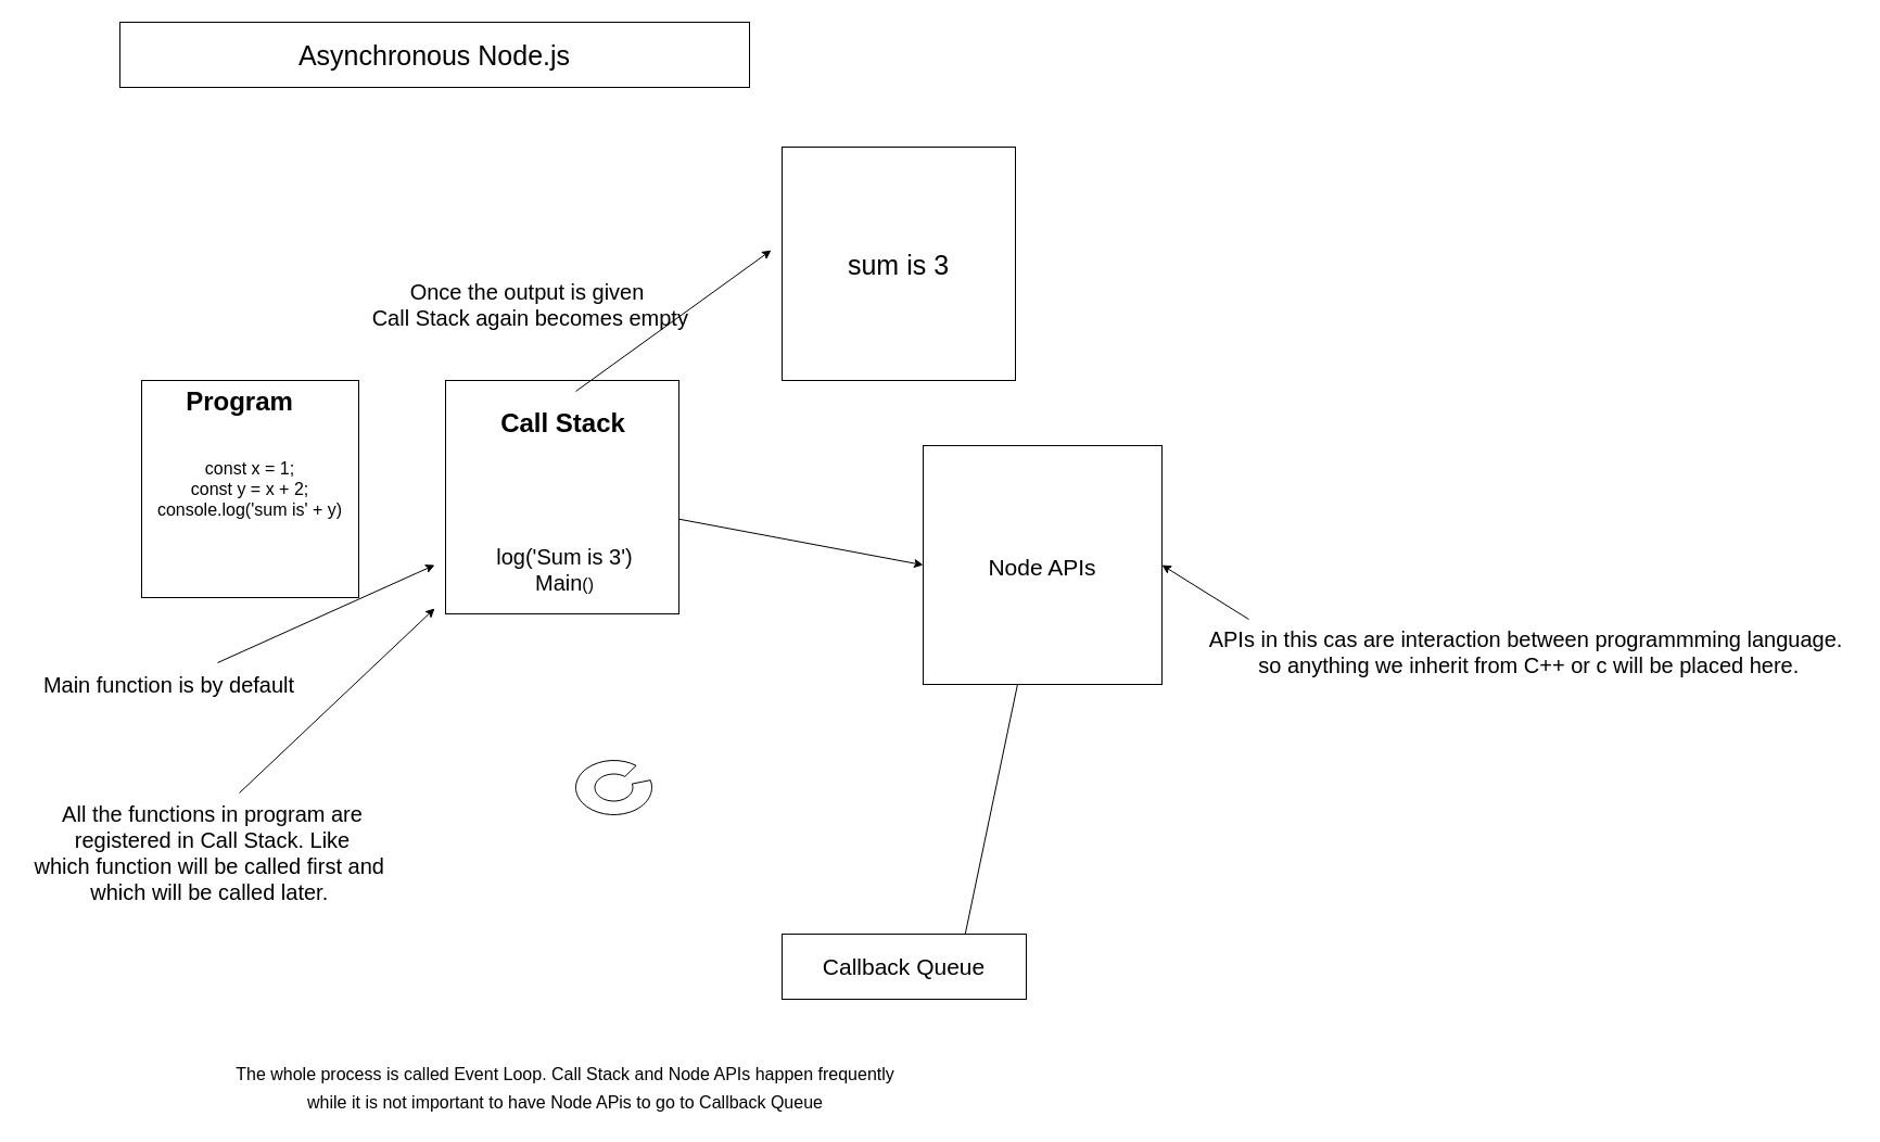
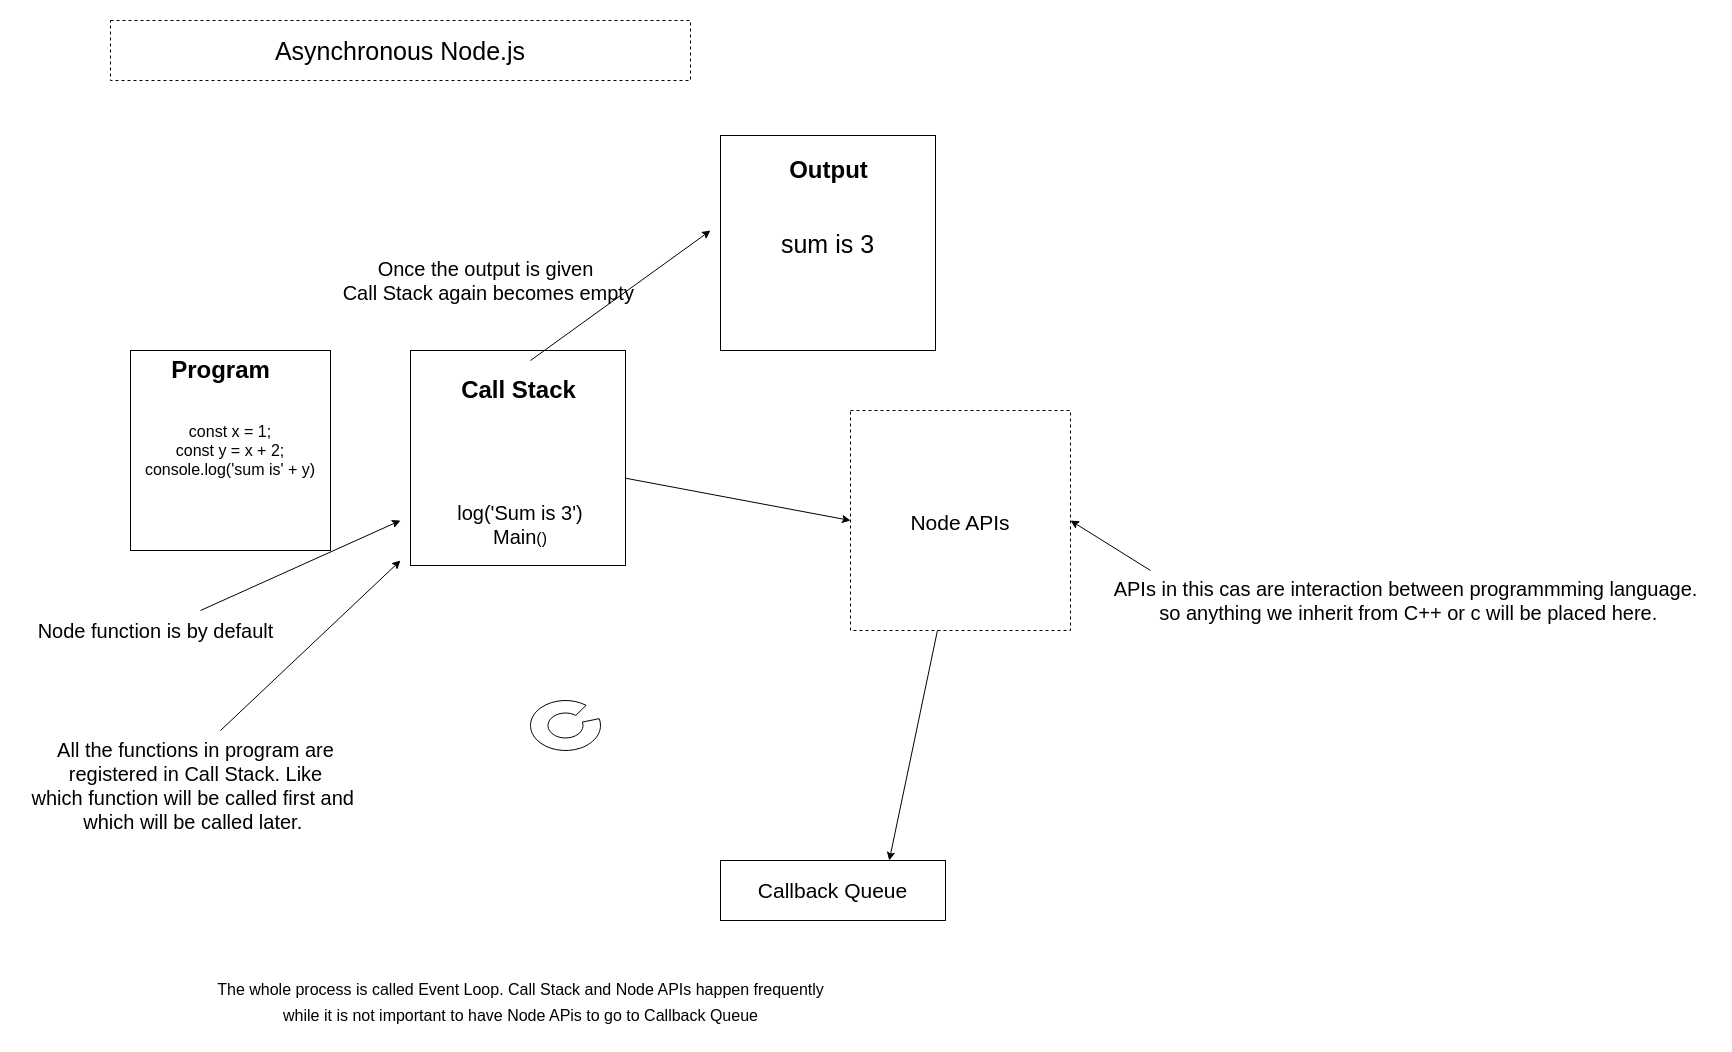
  <mxCell id="0" />
  <mxCell id="1" parent="0" />
- <mxCell id="2" value="&lt;font style=&quot;font-size: 25px;&quot;&gt;Asynchronous Node.js&lt;/font&gt;" style="rounded=0;whiteSpace=wrap;html=1;" vertex="1" parent="1"><mxGeometry x="110" y="20" width="580" height="60" as="geometry" /></mxCell>
+ <mxCell id="2" value="&lt;font style=&quot;font-size: 25px;&quot;&gt;Asynchronous Node.js&lt;/font&gt;" style="rounded=0;whiteSpace=wrap;html=1;dashed=1;" vertex="1" parent="1"><mxGeometry x="110" y="20" width="580" height="60" as="geometry" /></mxCell>
  <mxCell id="3" style="edgeStyle=none;html=1;entryX=0;entryY=0.5;entryDx=0;entryDy=0;fontSize=21;" edge="1" parent="1" source="4" target="6"><mxGeometry relative="1" as="geometry" /></mxCell>
  <mxCell id="4" value="" style="whiteSpace=wrap;html=1;aspect=fixed;fontSize=25;" vertex="1" parent="1"><mxGeometry x="410" y="350" width="215" height="215" as="geometry" /></mxCell>
- <mxCell id="5" style="edgeStyle=none;html=1;entryX=0.75;entryY=0;entryDx=0;entryDy=0;fontSize=21;endArrow=none;" edge="1" parent="1" source="6" target="7"><mxGeometry relative="1" as="geometry" /></mxCell>
- <mxCell id="6" value="&lt;font style=&quot;font-size: 21px;&quot;&gt;Node APIs&lt;/font&gt;" style="whiteSpace=wrap;html=1;aspect=fixed;fontSize=25;" vertex="1" parent="1"><mxGeometry x="850" y="410" width="220" height="220" as="geometry" /></mxCell>
+ <mxCell id="5" style="edgeStyle=none;html=1;entryX=0.75;entryY=0;entryDx=0;entryDy=0;fontSize=21;" edge="1" parent="1" source="6" target="7"><mxGeometry relative="1" as="geometry" /></mxCell>
+ <mxCell id="6" value="&lt;font style=&quot;font-size: 21px;&quot;&gt;Node APIs&lt;/font&gt;" style="whiteSpace=wrap;html=1;aspect=fixed;fontSize=25;dashed=1;" vertex="1" parent="1"><mxGeometry x="850" y="410" width="220" height="220" as="geometry" /></mxCell>
  <mxCell id="7" value="Callback Queue" style="rounded=0;whiteSpace=wrap;html=1;fontSize=21;" vertex="1" parent="1"><mxGeometry x="720" y="860" width="225" height="60" as="geometry" /></mxCell>
  <mxCell id="8" value="" style="verticalLabelPosition=bottom;verticalAlign=top;html=1;shape=mxgraph.basic.partConcEllipse;startAngle=0.206;endAngle=0.1;arcWidth=0.5;fontSize=21;" vertex="1" parent="1"><mxGeometry x="530" y="700" width="70" height="50" as="geometry" /></mxCell>
  <mxCell id="9" value="&lt;font style=&quot;font-size: 16px;&quot;&gt;The whole process is called Event Loop. Call Stack and Node APIs happen frequently &lt;br&gt;&lt;/font&gt;&lt;font style=&quot;font-size: 16px;&quot;&gt;while it is not important to have Node APis to go to Callback Queue&lt;/font&gt;" style="text;html=1;align=center;verticalAlign=middle;resizable=0;points=[];autosize=1;strokeColor=none;fillColor=none;fontSize=21;" vertex="1" parent="1"><mxGeometry x="205" y="970" width="630" height="60" as="geometry" /></mxCell>
  <mxCell id="10" value="const x = 1;&lt;br&gt;const y = x + 2;&lt;br&gt;console.log('sum is' + y)" style="rounded=0;whiteSpace=wrap;html=1;fontSize=16;" vertex="1" parent="1"><mxGeometry x="130" y="350" width="200" height="200" as="geometry" /></mxCell>
  <mxCell id="11" value="&lt;font style=&quot;font-size: 20px;&quot;&gt;log('Sum is 3')&lt;br&gt;Main&lt;/font&gt;()" style="text;html=1;strokeColor=none;fillColor=none;align=center;verticalAlign=middle;whiteSpace=wrap;rounded=0;fontSize=16;" vertex="1" parent="1"><mxGeometry x="430" y="509" width="180" height="30" as="geometry" /></mxCell>
  <mxCell id="12" value="Call Stack" style="text;strokeColor=none;fillColor=none;html=1;fontSize=24;fontStyle=1;verticalAlign=middle;align=center;" vertex="1" parent="1"><mxGeometry x="467.5" y="370" width="100" height="40" as="geometry" /></mxCell>
  <mxCell id="13" value="" style="endArrow=classic;html=1;fontSize=20;" edge="1" parent="1"><mxGeometry width="50" height="50" relative="1" as="geometry"><mxPoint x="220" y="730" as="sourcePoint" /><mxPoint x="400" y="560" as="targetPoint" /></mxGeometry></mxCell>
  <mxCell id="14" value="Program" style="text;strokeColor=none;fillColor=none;html=1;fontSize=24;fontStyle=1;verticalAlign=middle;align=center;" vertex="1" parent="1"><mxGeometry x="170" y="350" width="100" height="40" as="geometry" /></mxCell>
  <mxCell id="15" value="All the functions in program are&lt;br&gt;registered in Call Stack. Like&lt;br&gt;which function will be called first and&amp;nbsp;&lt;br&gt;which will be called later.&amp;nbsp;" style="text;html=1;align=center;verticalAlign=middle;resizable=0;points=[];autosize=1;strokeColor=none;fillColor=none;fontSize=20;" vertex="1" parent="1"><mxGeometry x="20" y="730" width="350" height="110" as="geometry" /></mxCell>
  <mxCell id="16" value="" style="endArrow=classic;html=1;fontSize=20;" edge="1" parent="1"><mxGeometry width="50" height="50" relative="1" as="geometry"><mxPoint y="610" as="sourcePoint" x="200" /><mxPoint x="400" y="520" as="targetPoint" /></mxGeometry></mxCell>
- <mxCell id="17" value="Main function is by default&lt;br&gt;" style="text;html=1;align=center;verticalAlign=middle;resizable=0;points=[];autosize=1;strokeColor=none;fillColor=none;fontSize=20;" vertex="1" parent="1"><mxGeometry x="30" y="610" width="250" height="40" as="geometry" /></mxCell>
+ <mxCell id="17" value="Node function is by default&lt;br&gt;" style="text;html=1;align=center;verticalAlign=middle;resizable=0;points=[];autosize=1;strokeColor=none;fillColor=none;fontSize=20;" vertex="1" parent="1"><mxGeometry x="30" y="610" width="250" height="40" as="geometry" /></mxCell>
  <mxCell id="18" value="sum is 3" style="whiteSpace=wrap;html=1;aspect=fixed;fontSize=25;" vertex="1" parent="1"><mxGeometry x="720" y="135" width="215" height="215" as="geometry" /></mxCell>
+ <mxCell id="19" value="Output" style="text;strokeColor=none;fillColor=none;html=1;fontSize=24;fontStyle=1;verticalAlign=middle;align=center;" vertex="1" parent="1"><mxGeometry x="777.5" y="150" width="100" height="40" as="geometry" /></mxCell>
  <mxCell id="20" value="" style="endArrow=classic;html=1;fontSize=20;" edge="1" parent="1"><mxGeometry width="50" height="50" relative="1" as="geometry"><mxPoint x="530" y="360" as="sourcePoint" /><mxPoint x="710" y="230" as="targetPoint" /></mxGeometry></mxCell>
  <mxCell id="21" value="Once the output is given&lt;br&gt;&amp;nbsp;Call Stack again becomes empty" style="text;html=1;align=center;verticalAlign=middle;resizable=0;points=[];autosize=1;strokeColor=none;fillColor=none;fontSize=20;" vertex="1" parent="1"><mxGeometry x="325" y="250" width="320" height="60" as="geometry" /></mxCell>
  <mxCell id="22" value="" style="endArrow=classic;html=1;fontSize=20;entryX=1;entryY=0.5;entryDx=0;entryDy=0;" edge="1" parent="1" target="6"><mxGeometry width="50" height="50" relative="1" as="geometry"><mxPoint x="1150" y="570" as="sourcePoint" /><mxPoint x="1290" y="530" as="targetPoint" /></mxGeometry></mxCell>
  <mxCell id="23" value="APIs in this cas are interaction between programmming language.&lt;br&gt;&amp;nbsp;so anything we inherit from C++ or c will be placed here." style="text;html=1;align=center;verticalAlign=middle;resizable=0;points=[];autosize=1;strokeColor=none;fillColor=none;fontSize=20;" vertex="1" parent="1"><mxGeometry x="1100" y="570" width="610" height="60" as="geometry" /></mxCell>
